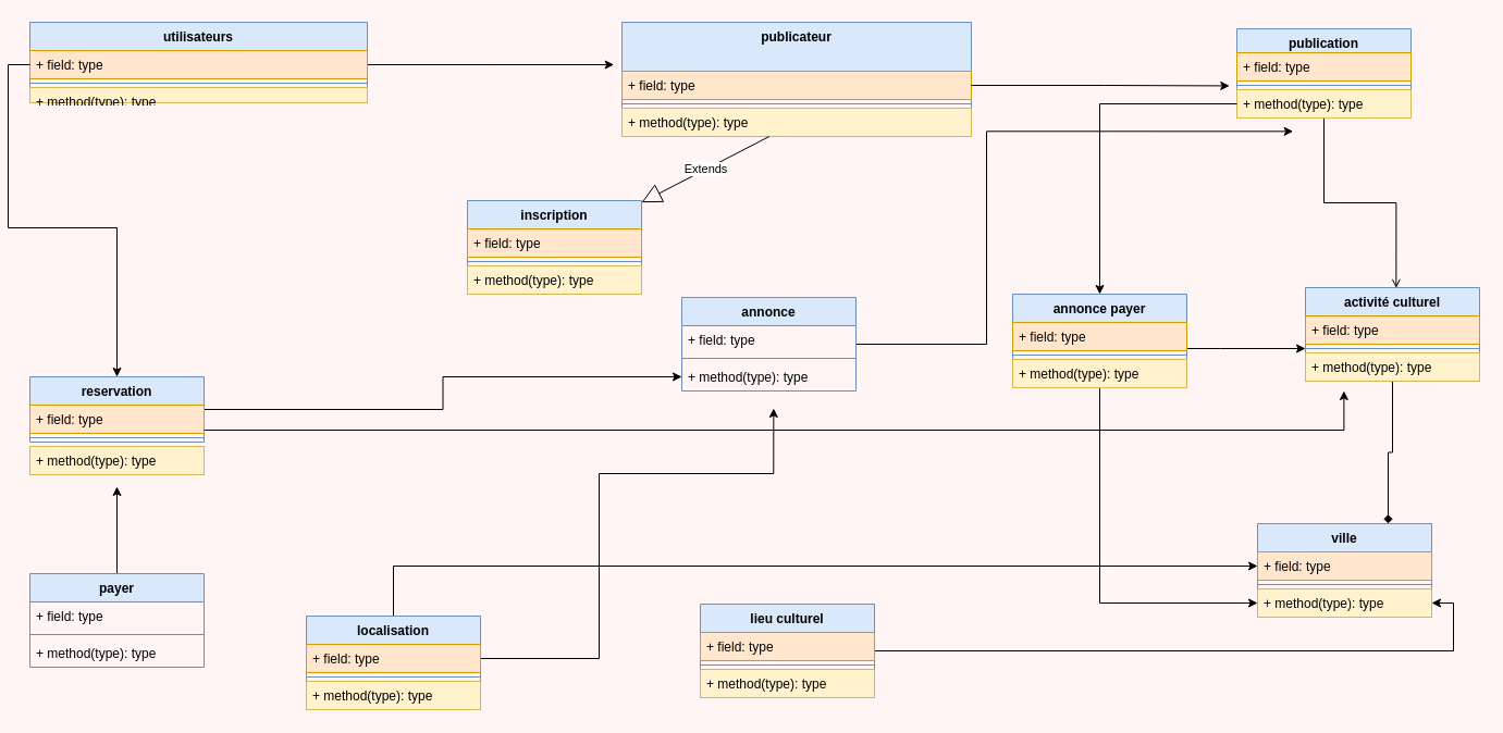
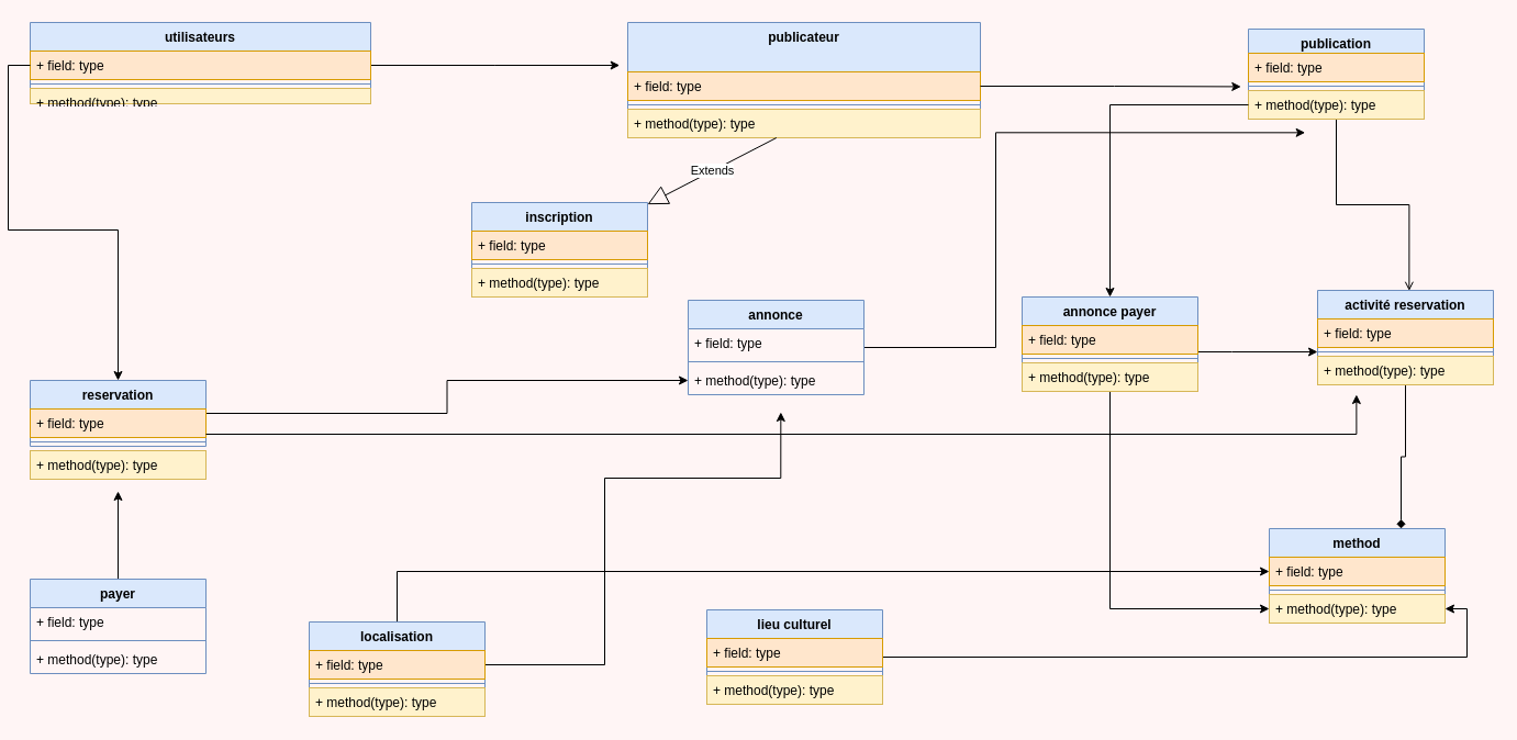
  <mxCell id="0" />
  <mxCell id="1" parent="0" />
  <mxCell id="2" value="utilisateurs" style="swimlane;fontStyle=1;align=center;verticalAlign=top;childLayout=stackLayout;horizontal=1;startSize=26;horizontalStack=0;resizeParent=1;resizeParentMax=0;resizeLast=0;collapsible=1;marginBottom=0;whiteSpace=wrap;html=1;fillColor=#dae8fc;strokeColor=#6c8ebf;" parent="1" vertex="1"><mxGeometry x="20" y="20" width="310" height="74" as="geometry" /></mxCell>
  <mxCell id="3" style="edgeStyle=orthogonalEdgeStyle;rounded=0;orthogonalLoop=1;jettySize=auto;html=1;exitX=1;exitY=0.5;exitDx=0;exitDy=0;" parent="2" source="4" edge="1"><mxGeometry relative="1" as="geometry"><mxPoint x="536.667" y="39" as="targetPoint" /></mxGeometry></mxCell>
  <mxCell id="4" value="+ field: type" style="text;strokeColor=#d79b00;fillColor=#ffe6cc;align=left;verticalAlign=top;spacingLeft=4;spacingRight=4;overflow=hidden;rotatable=0;points=[[0,0.5],[1,0.5]];portConstraint=eastwest;whiteSpace=wrap;html=1;" parent="2" vertex="1"><mxGeometry y="26" width="310" height="26" as="geometry" /></mxCell>
  <mxCell id="5" value="" style="line;strokeWidth=1;fillColor=none;align=left;verticalAlign=middle;spacingTop=-1;spacingLeft=3;spacingRight=3;rotatable=0;labelPosition=right;points=[];portConstraint=eastwest;strokeColor=inherit;" parent="2" vertex="1"><mxGeometry y="52" width="310" height="8" as="geometry" /></mxCell>
  <mxCell id="6" value="+ method(type): type" style="text;strokeColor=#d6b656;fillColor=#fff2cc;align=left;verticalAlign=top;spacingLeft=4;spacingRight=4;overflow=hidden;rotatable=0;points=[[0,0.5],[1,0.5]];portConstraint=eastwest;whiteSpace=wrap;html=1;" parent="2" vertex="1"><mxGeometry y="60" width="310" height="14" as="geometry" /></mxCell>
  <mxCell id="7" value="publicateur" style="swimlane;fontStyle=1;align=center;verticalAlign=top;childLayout=stackLayout;horizontal=1;startSize=45;horizontalStack=0;resizeParent=1;resizeParentMax=0;resizeLast=0;collapsible=1;marginBottom=0;whiteSpace=wrap;html=1;strokeColor=#6c8ebf;fillColor=#dae8fc;" parent="1" vertex="1"><mxGeometry x="564" y="20" width="321" height="105" as="geometry" /></mxCell>
  <mxCell id="8" value="+ field: type" style="text;strokeColor=#d79b00;fillColor=#ffe6cc;align=left;verticalAlign=top;spacingLeft=4;spacingRight=4;overflow=hidden;rotatable=0;points=[[0,0.5],[1,0.5]];portConstraint=eastwest;whiteSpace=wrap;html=1;" parent="7" vertex="1"><mxGeometry y="45" width="321" height="26" as="geometry" /></mxCell>
  <mxCell id="9" value="" style="line;strokeWidth=1;fillColor=none;align=left;verticalAlign=middle;spacingTop=-1;spacingLeft=3;spacingRight=3;rotatable=0;labelPosition=right;points=[];portConstraint=eastwest;strokeColor=inherit;" parent="7" vertex="1"><mxGeometry y="71" width="321" height="8" as="geometry" /></mxCell>
  <mxCell id="10" value="+ method(type): type" style="text;strokeColor=#d6b656;fillColor=#fff2cc;align=left;verticalAlign=top;spacingLeft=4;spacingRight=4;overflow=hidden;rotatable=0;points=[[0,0.5],[1,0.5]];portConstraint=eastwest;whiteSpace=wrap;html=1;" parent="7" vertex="1"><mxGeometry y="79" width="321" height="26" as="geometry" /></mxCell>
  <mxCell id="11" style="edgeStyle=orthogonalEdgeStyle;rounded=0;orthogonalLoop=1;jettySize=auto;html=1;entryX=0.521;entryY=0.004;entryDx=0;entryDy=0;entryPerimeter=0;endArrow=open;" parent="1" source="12" target="35" edge="1"><mxGeometry relative="1" as="geometry" /></mxCell>
  <mxCell id="12" value="publication" style="swimlane;fontStyle=1;align=center;verticalAlign=top;childLayout=stackLayout;horizontal=1;startSize=22;horizontalStack=0;resizeParent=1;resizeParentMax=0;resizeLast=0;collapsible=1;marginBottom=0;whiteSpace=wrap;html=1;fillColor=#dae8fc;strokeColor=#6c8ebf;" parent="1" vertex="1"><mxGeometry x="1129" y="26" width="160" height="82" as="geometry" /></mxCell>
  <mxCell id="13" value="+ field: type" style="text;strokeColor=#d79b00;fillColor=#ffe6cc;align=left;verticalAlign=top;spacingLeft=4;spacingRight=4;overflow=hidden;rotatable=0;points=[[0,0.5],[1,0.5]];portConstraint=eastwest;whiteSpace=wrap;html=1;" parent="12" vertex="1"><mxGeometry y="22" width="160" height="26" as="geometry" /></mxCell>
  <mxCell id="14" value="" style="line;strokeWidth=1;fillColor=none;align=left;verticalAlign=middle;spacingTop=-1;spacingLeft=3;spacingRight=3;rotatable=0;labelPosition=right;points=[];portConstraint=eastwest;strokeColor=inherit;" parent="12" vertex="1"><mxGeometry y="48" width="160" height="8" as="geometry" /></mxCell>
  <mxCell id="15" value="+ method(type): type" style="text;strokeColor=#d6b656;fillColor=#fff2cc;align=left;verticalAlign=top;spacingLeft=4;spacingRight=4;overflow=hidden;rotatable=0;points=[[0,0.5],[1,0.5]];portConstraint=eastwest;whiteSpace=wrap;html=1;" parent="12" vertex="1"><mxGeometry y="56" width="160" height="26" as="geometry" /></mxCell>
  <mxCell id="16" value="inscription" style="swimlane;fontStyle=1;align=center;verticalAlign=top;childLayout=stackLayout;horizontal=1;startSize=26;horizontalStack=0;resizeParent=1;resizeParentMax=0;resizeLast=0;collapsible=1;marginBottom=0;whiteSpace=wrap;html=1;fillColor=#dae8fc;strokeColor=#6c8ebf;" parent="1" vertex="1"><mxGeometry x="422" y="184" width="160" height="86" as="geometry" /></mxCell>
  <mxCell id="17" value="+ field: type" style="text;strokeColor=#d79b00;fillColor=#ffe6cc;align=left;verticalAlign=top;spacingLeft=4;spacingRight=4;overflow=hidden;rotatable=0;points=[[0,0.5],[1,0.5]];portConstraint=eastwest;whiteSpace=wrap;html=1;" parent="16" vertex="1"><mxGeometry y="26" width="160" height="26" as="geometry" /></mxCell>
  <mxCell id="18" value="" style="line;strokeWidth=1;fillColor=none;align=left;verticalAlign=middle;spacingTop=-1;spacingLeft=3;spacingRight=3;rotatable=0;labelPosition=right;points=[];portConstraint=eastwest;strokeColor=inherit;" parent="16" vertex="1"><mxGeometry y="52" width="160" height="8" as="geometry" /></mxCell>
  <mxCell id="19" value="+ method(type): type" style="text;strokeColor=#d6b656;fillColor=#fff2cc;align=left;verticalAlign=top;spacingLeft=4;spacingRight=4;overflow=hidden;rotatable=0;points=[[0,0.5],[1,0.5]];portConstraint=eastwest;whiteSpace=wrap;html=1;" parent="16" vertex="1"><mxGeometry y="60" width="160" height="26" as="geometry" /></mxCell>
  <mxCell id="20" style="edgeStyle=orthogonalEdgeStyle;rounded=0;orthogonalLoop=1;jettySize=auto;html=1;" parent="1" source="21" target="60" edge="1"><mxGeometry relative="1" as="geometry" /></mxCell>
  <mxCell id="21" value="reservation" style="swimlane;fontStyle=1;align=center;verticalAlign=top;childLayout=stackLayout;horizontal=1;startSize=26;horizontalStack=0;resizeParent=1;resizeParentMax=0;resizeLast=0;collapsible=1;marginBottom=0;whiteSpace=wrap;html=1;fillColor=#dae8fc;strokeColor=#6c8ebf;" parent="1" vertex="1"><mxGeometry x="20" y="346" width="160" height="60" as="geometry" /></mxCell>
  <mxCell id="22" value="+ field: type" style="text;strokeColor=#d79b00;fillColor=#ffe6cc;align=left;verticalAlign=top;spacingLeft=4;spacingRight=4;overflow=hidden;rotatable=0;points=[[0,0.5],[1,0.5]];portConstraint=eastwest;whiteSpace=wrap;html=1;" parent="21" vertex="1"><mxGeometry y="26" width="160" height="26" as="geometry" /></mxCell>
  <mxCell id="23" value="" style="line;strokeWidth=1;fillColor=none;align=left;verticalAlign=middle;spacingTop=-1;spacingLeft=3;spacingRight=3;rotatable=0;labelPosition=right;points=[];portConstraint=eastwest;strokeColor=inherit;" parent="21" vertex="1"><mxGeometry y="52" width="160" height="8" as="geometry" /></mxCell>
  <mxCell id="24" style="edgeStyle=orthogonalEdgeStyle;rounded=0;orthogonalLoop=1;jettySize=auto;html=1;entryX=1;entryY=0.5;entryDx=0;entryDy=0;" parent="1" source="25" target="32" edge="1"><mxGeometry relative="1" as="geometry" /></mxCell>
  <mxCell id="25" value="lieu culturel" style="swimlane;fontStyle=1;align=center;verticalAlign=top;childLayout=stackLayout;horizontal=1;startSize=26;horizontalStack=0;resizeParent=1;resizeParentMax=0;resizeLast=0;collapsible=1;marginBottom=0;whiteSpace=wrap;html=1;fillColor=#dae8fc;strokeColor=#6c8ebf;" parent="1" vertex="1"><mxGeometry x="636" y="555" width="160" height="86" as="geometry" /></mxCell>
  <mxCell id="26" value="+ field: type" style="text;strokeColor=#d79b00;fillColor=#ffe6cc;align=left;verticalAlign=top;spacingLeft=4;spacingRight=4;overflow=hidden;rotatable=0;points=[[0,0.5],[1,0.5]];portConstraint=eastwest;whiteSpace=wrap;html=1;" parent="25" vertex="1"><mxGeometry y="26" width="160" height="26" as="geometry" /></mxCell>
  <mxCell id="27" value="" style="line;strokeWidth=1;fillColor=none;align=left;verticalAlign=middle;spacingTop=-1;spacingLeft=3;spacingRight=3;rotatable=0;labelPosition=right;points=[];portConstraint=eastwest;strokeColor=inherit;" parent="25" vertex="1"><mxGeometry y="52" width="160" height="8" as="geometry" /></mxCell>
  <mxCell id="28" value="+ method(type): type" style="text;strokeColor=#d6b656;fillColor=#fff2cc;align=left;verticalAlign=top;spacingLeft=4;spacingRight=4;overflow=hidden;rotatable=0;points=[[0,0.5],[1,0.5]];portConstraint=eastwest;whiteSpace=wrap;html=1;" parent="25" vertex="1"><mxGeometry y="60" width="160" height="26" as="geometry" /></mxCell>
- <mxCell id="29" value="ville" style="swimlane;fontStyle=1;align=center;verticalAlign=top;childLayout=stackLayout;horizontal=1;startSize=26;horizontalStack=0;resizeParent=1;resizeParentMax=0;resizeLast=0;collapsible=1;marginBottom=0;whiteSpace=wrap;html=1;fillColor=#dae8fc;strokeColor=#6c8ebf;" parent="1" vertex="1"><mxGeometry x="1148" y="481" width="160" height="86" as="geometry" /></mxCell>
+ <mxCell id="29" value="method" style="swimlane;fontStyle=1;align=center;verticalAlign=top;childLayout=stackLayout;horizontal=1;startSize=26;horizontalStack=0;resizeParent=1;resizeParentMax=0;resizeLast=0;collapsible=1;marginBottom=0;whiteSpace=wrap;html=1;fillColor=#dae8fc;strokeColor=#6c8ebf;" parent="1" vertex="1"><mxGeometry x="1148" y="481" width="160" height="86" as="geometry" /></mxCell>
  <mxCell id="30" value="+ field: type" style="text;strokeColor=#d79b00;fillColor=#ffe6cc;align=left;verticalAlign=top;spacingLeft=4;spacingRight=4;overflow=hidden;rotatable=0;points=[[0,0.5],[1,0.5]];portConstraint=eastwest;whiteSpace=wrap;html=1;" parent="29" vertex="1"><mxGeometry y="26" width="160" height="26" as="geometry" /></mxCell>
  <mxCell id="31" value="" style="line;strokeWidth=1;fillColor=none;align=left;verticalAlign=middle;spacingTop=-1;spacingLeft=3;spacingRight=3;rotatable=0;labelPosition=right;points=[];portConstraint=eastwest;strokeColor=inherit;" parent="29" vertex="1"><mxGeometry y="52" width="160" height="8" as="geometry" /></mxCell>
  <mxCell id="32" value="+ method(type): type" style="text;strokeColor=#d6b656;fillColor=#fff2cc;align=left;verticalAlign=top;spacingLeft=4;spacingRight=4;overflow=hidden;rotatable=0;points=[[0,0.5],[1,0.5]];portConstraint=eastwest;whiteSpace=wrap;html=1;" parent="29" vertex="1"><mxGeometry y="60" width="160" height="26" as="geometry" /></mxCell>
  <mxCell id="33" style="edgeStyle=orthogonalEdgeStyle;rounded=0;orthogonalLoop=1;jettySize=auto;html=1;entryX=-0.042;entryY=-0.137;entryDx=0;entryDy=0;entryPerimeter=0;" parent="1" source="8" target="15" edge="1"><mxGeometry relative="1" as="geometry" /></mxCell>
  <mxCell id="34" style="edgeStyle=orthogonalEdgeStyle;rounded=0;orthogonalLoop=1;jettySize=auto;html=1;entryX=0.75;entryY=0;entryDx=0;entryDy=0;endArrow=diamond;" parent="1" source="35" target="29" edge="1"><mxGeometry relative="1" as="geometry" /></mxCell>
- <mxCell id="35" value="activité culturel" style="swimlane;fontStyle=1;align=center;verticalAlign=top;childLayout=stackLayout;horizontal=1;startSize=26;horizontalStack=0;resizeParent=1;resizeParentMax=0;resizeLast=0;collapsible=1;marginBottom=0;whiteSpace=wrap;html=1;fillColor=#dae8fc;strokeColor=#6c8ebf;" parent="1" vertex="1"><mxGeometry x="1192" y="264" width="160" height="86" as="geometry" /></mxCell>
+ <mxCell id="35" value="activité reservation" style="swimlane;fontStyle=1;align=center;verticalAlign=top;childLayout=stackLayout;horizontal=1;startSize=26;horizontalStack=0;resizeParent=1;resizeParentMax=0;resizeLast=0;collapsible=1;marginBottom=0;whiteSpace=wrap;html=1;fillColor=#dae8fc;strokeColor=#6c8ebf;" parent="1" vertex="1"><mxGeometry x="1192" y="264" width="160" height="86" as="geometry" /></mxCell>
  <mxCell id="36" value="+ field: type" style="text;strokeColor=#d79b00;fillColor=#ffe6cc;align=left;verticalAlign=top;spacingLeft=4;spacingRight=4;overflow=hidden;rotatable=0;points=[[0,0.5],[1,0.5]];portConstraint=eastwest;whiteSpace=wrap;html=1;" parent="35" vertex="1"><mxGeometry y="26" width="160" height="26" as="geometry" /></mxCell>
  <mxCell id="37" value="" style="line;strokeWidth=1;fillColor=none;align=left;verticalAlign=middle;spacingTop=-1;spacingLeft=3;spacingRight=3;rotatable=0;labelPosition=right;points=[];portConstraint=eastwest;strokeColor=inherit;" parent="35" vertex="1"><mxGeometry y="52" width="160" height="8" as="geometry" /></mxCell>
  <mxCell id="38" value="+ method(type): type" style="text;strokeColor=#d6b656;fillColor=#fff2cc;align=left;verticalAlign=top;spacingLeft=4;spacingRight=4;overflow=hidden;rotatable=0;points=[[0,0.5],[1,0.5]];portConstraint=eastwest;whiteSpace=wrap;html=1;" parent="35" vertex="1"><mxGeometry y="60" width="160" height="26" as="geometry" /></mxCell>
  <mxCell id="39" value="Extends" style="endArrow=block;endSize=16;endFill=0;html=1;rounded=0;" parent="1" source="10" target="16" edge="1"><mxGeometry width="160" relative="1" as="geometry"><mxPoint x="738" y="266" as="sourcePoint" /><mxPoint x="898" y="266" as="targetPoint" /></mxGeometry></mxCell>
  <mxCell id="40" style="edgeStyle=orthogonalEdgeStyle;rounded=0;orthogonalLoop=1;jettySize=auto;html=1;entryX=0;entryY=0.5;entryDx=0;entryDy=0;" parent="1" source="42" target="32" edge="1"><mxGeometry relative="1" as="geometry" /></mxCell>
  <mxCell id="41" style="edgeStyle=orthogonalEdgeStyle;rounded=0;orthogonalLoop=1;jettySize=auto;html=1;" parent="1" source="42" target="37" edge="1"><mxGeometry relative="1" as="geometry"><Array as="points"><mxPoint x="1114" y="320" /><mxPoint x="1114" y="320" /></Array></mxGeometry></mxCell>
  <mxCell id="42" value="annonce payer" style="swimlane;fontStyle=1;align=center;verticalAlign=top;childLayout=stackLayout;horizontal=1;startSize=26;horizontalStack=0;resizeParent=1;resizeParentMax=0;resizeLast=0;collapsible=1;marginBottom=0;whiteSpace=wrap;html=1;fillColor=#dae8fc;strokeColor=#6c8ebf;" parent="1" vertex="1"><mxGeometry x="923" y="270" width="160" height="86" as="geometry" /></mxCell>
  <mxCell id="43" value="+ field: type" style="text;strokeColor=#d79b00;fillColor=#ffe6cc;align=left;verticalAlign=top;spacingLeft=4;spacingRight=4;overflow=hidden;rotatable=0;points=[[0,0.5],[1,0.5]];portConstraint=eastwest;whiteSpace=wrap;html=1;" parent="42" vertex="1"><mxGeometry y="26" width="160" height="26" as="geometry" /></mxCell>
  <mxCell id="44" value="" style="line;strokeWidth=1;fillColor=none;align=left;verticalAlign=middle;spacingTop=-1;spacingLeft=3;spacingRight=3;rotatable=0;labelPosition=right;points=[];portConstraint=eastwest;strokeColor=inherit;" parent="42" vertex="1"><mxGeometry y="52" width="160" height="8" as="geometry" /></mxCell>
  <mxCell id="45" value="+ method(type): type" style="text;strokeColor=#d6b656;fillColor=#fff2cc;align=left;verticalAlign=top;spacingLeft=4;spacingRight=4;overflow=hidden;rotatable=0;points=[[0,0.5],[1,0.5]];portConstraint=eastwest;whiteSpace=wrap;html=1;" parent="42" vertex="1"><mxGeometry y="60" width="160" height="26" as="geometry" /></mxCell>
  <mxCell id="46" style="edgeStyle=orthogonalEdgeStyle;rounded=0;orthogonalLoop=1;jettySize=auto;html=1;entryX=0.5;entryY=0;entryDx=0;entryDy=0;" parent="1" source="15" target="42" edge="1"><mxGeometry relative="1" as="geometry" /></mxCell>
  <mxCell id="47" value="+ method(type): type" style="text;strokeColor=#d6b656;fillColor=#fff2cc;align=left;verticalAlign=top;spacingLeft=4;spacingRight=4;overflow=hidden;rotatable=0;points=[[0,0.5],[1,0.5]];portConstraint=eastwest;whiteSpace=wrap;html=1;" parent="1" vertex="1"><mxGeometry x="20" y="410" width="160" height="26" as="geometry" /></mxCell>
  <mxCell id="48" style="edgeStyle=orthogonalEdgeStyle;rounded=0;orthogonalLoop=1;jettySize=auto;html=1;entryX=0;entryY=0.5;entryDx=0;entryDy=0;" parent="1" source="49" target="30" edge="1"><mxGeometry relative="1" as="geometry" /></mxCell>
  <mxCell id="49" value="localisation" style="swimlane;fontStyle=1;align=center;verticalAlign=top;childLayout=stackLayout;horizontal=1;startSize=26;horizontalStack=0;resizeParent=1;resizeParentMax=0;resizeLast=0;collapsible=1;marginBottom=0;whiteSpace=wrap;html=1;fillColor=#dae8fc;strokeColor=#6c8ebf;" parent="1" vertex="1"><mxGeometry x="274" y="566" width="160" height="86" as="geometry" /></mxCell>
  <mxCell id="50" style="edgeStyle=orthogonalEdgeStyle;rounded=0;orthogonalLoop=1;jettySize=auto;html=1;" parent="49" source="51" edge="1"><mxGeometry relative="1" as="geometry"><mxPoint x="429.333" y="-191" as="targetPoint" /><Array as="points"><mxPoint x="269" y="39" /><mxPoint x="269" y="-131" /><mxPoint x="429" y="-131" /></Array></mxGeometry></mxCell>
  <mxCell id="51" value="+ field: type" style="text;align=left;verticalAlign=top;spacingLeft=4;spacingRight=4;overflow=hidden;rotatable=0;points=[[0,0.5],[1,0.5]];portConstraint=eastwest;whiteSpace=wrap;html=1;fillColor=#ffe6cc;strokeColor=#d79b00;" parent="49" vertex="1"><mxGeometry y="26" width="160" height="26" as="geometry" /></mxCell>
  <mxCell id="52" value="" style="line;strokeWidth=1;fillColor=none;align=left;verticalAlign=middle;spacingTop=-1;spacingLeft=3;spacingRight=3;rotatable=0;labelPosition=right;points=[];portConstraint=eastwest;strokeColor=inherit;" parent="49" vertex="1"><mxGeometry y="52" width="160" height="8" as="geometry" /></mxCell>
  <mxCell id="53" value="+ method(type): type" style="text;strokeColor=#d6b656;fillColor=#fff2cc;align=left;verticalAlign=top;spacingLeft=4;spacingRight=4;overflow=hidden;rotatable=0;points=[[0,0.5],[1,0.5]];portConstraint=eastwest;whiteSpace=wrap;html=1;" parent="49" vertex="1"><mxGeometry y="60" width="160" height="26" as="geometry" /></mxCell>
  <mxCell id="54" style="edgeStyle=orthogonalEdgeStyle;rounded=0;orthogonalLoop=1;jettySize=auto;html=1;entryX=0.5;entryY=0;entryDx=0;entryDy=0;" parent="1" source="4" target="21" edge="1"><mxGeometry relative="1" as="geometry"><mxPoint x="104.482" y="232.519" as="targetPoint" /></mxGeometry></mxCell>
  <mxCell id="55" style="edgeStyle=orthogonalEdgeStyle;rounded=0;orthogonalLoop=1;jettySize=auto;html=1;entryX=0.221;entryY=1.346;entryDx=0;entryDy=0;entryPerimeter=0;" parent="1" source="22" target="38" edge="1"><mxGeometry relative="1" as="geometry"><Array as="points"><mxPoint x="1227" y="395" /></Array></mxGeometry></mxCell>
  <mxCell id="56" style="edgeStyle=orthogonalEdgeStyle;rounded=0;orthogonalLoop=1;jettySize=auto;html=1;" parent="1" source="57" edge="1"><mxGeometry relative="1" as="geometry"><mxPoint x="1180.667" y="120.333" as="targetPoint" /><Array as="points"><mxPoint x="899" y="316" /><mxPoint x="899" y="120" /></Array></mxGeometry></mxCell>
  <mxCell id="57" value="annonce" style="swimlane;fontStyle=1;align=center;verticalAlign=top;childLayout=stackLayout;horizontal=1;startSize=26;horizontalStack=0;resizeParent=1;resizeParentMax=0;resizeLast=0;collapsible=1;marginBottom=0;whiteSpace=wrap;html=1;fillColor=#dae8fc;strokeColor=#6c8ebf;" parent="1" vertex="1"><mxGeometry x="619" y="273" width="160" height="86" as="geometry" /></mxCell>
  <mxCell id="58" value="+ field: type" style="text;strokeColor=none;fillColor=none;align=left;verticalAlign=top;spacingLeft=4;spacingRight=4;overflow=hidden;rotatable=0;points=[[0,0.5],[1,0.5]];portConstraint=eastwest;whiteSpace=wrap;html=1;" parent="57" vertex="1"><mxGeometry y="26" width="160" height="26" as="geometry" /></mxCell>
  <mxCell id="59" value="" style="line;strokeWidth=1;fillColor=none;align=left;verticalAlign=middle;spacingTop=-1;spacingLeft=3;spacingRight=3;rotatable=0;labelPosition=right;points=[];portConstraint=eastwest;strokeColor=inherit;" parent="57" vertex="1"><mxGeometry y="52" width="160" height="8" as="geometry" /></mxCell>
  <mxCell id="60" value="+ method(type): type" style="text;strokeColor=none;fillColor=none;align=left;verticalAlign=top;spacingLeft=4;spacingRight=4;overflow=hidden;rotatable=0;points=[[0,0.5],[1,0.5]];portConstraint=eastwest;whiteSpace=wrap;html=1;" parent="57" vertex="1"><mxGeometry y="60" width="160" height="26" as="geometry" /></mxCell>
  <mxCell id="61" style="edgeStyle=orthogonalEdgeStyle;rounded=0;orthogonalLoop=1;jettySize=auto;html=1;" parent="1" source="62" edge="1"><mxGeometry relative="1" as="geometry"><mxPoint x="100" y="447" as="targetPoint" /></mxGeometry></mxCell>
  <mxCell id="62" value="payer" style="swimlane;fontStyle=1;align=center;verticalAlign=top;childLayout=stackLayout;horizontal=1;startSize=26;horizontalStack=0;resizeParent=1;resizeParentMax=0;resizeLast=0;collapsible=1;marginBottom=0;whiteSpace=wrap;html=1;fillColor=#dae8fc;strokeColor=#6c8ebf;" parent="1" vertex="1"><mxGeometry x="20" y="527" width="160" height="86" as="geometry" /></mxCell>
  <mxCell id="63" value="+ field: type" style="text;strokeColor=none;fillColor=none;align=left;verticalAlign=top;spacingLeft=4;spacingRight=4;overflow=hidden;rotatable=0;points=[[0,0.5],[1,0.5]];portConstraint=eastwest;whiteSpace=wrap;html=1;" parent="62" vertex="1"><mxGeometry y="26" width="160" height="26" as="geometry" /></mxCell>
  <mxCell id="64" value="" style="line;strokeWidth=1;fillColor=none;align=left;verticalAlign=middle;spacingTop=-1;spacingLeft=3;spacingRight=3;rotatable=0;labelPosition=right;points=[];portConstraint=eastwest;strokeColor=inherit;" parent="62" vertex="1"><mxGeometry y="52" width="160" height="8" as="geometry" /></mxCell>
  <mxCell id="65" value="+ method(type): type" style="text;strokeColor=none;fillColor=none;align=left;verticalAlign=top;spacingLeft=4;spacingRight=4;overflow=hidden;rotatable=0;points=[[0,0.5],[1,0.5]];portConstraint=eastwest;whiteSpace=wrap;html=1;" parent="62" vertex="1"><mxGeometry y="60" width="160" height="26" as="geometry" /></mxCell>
